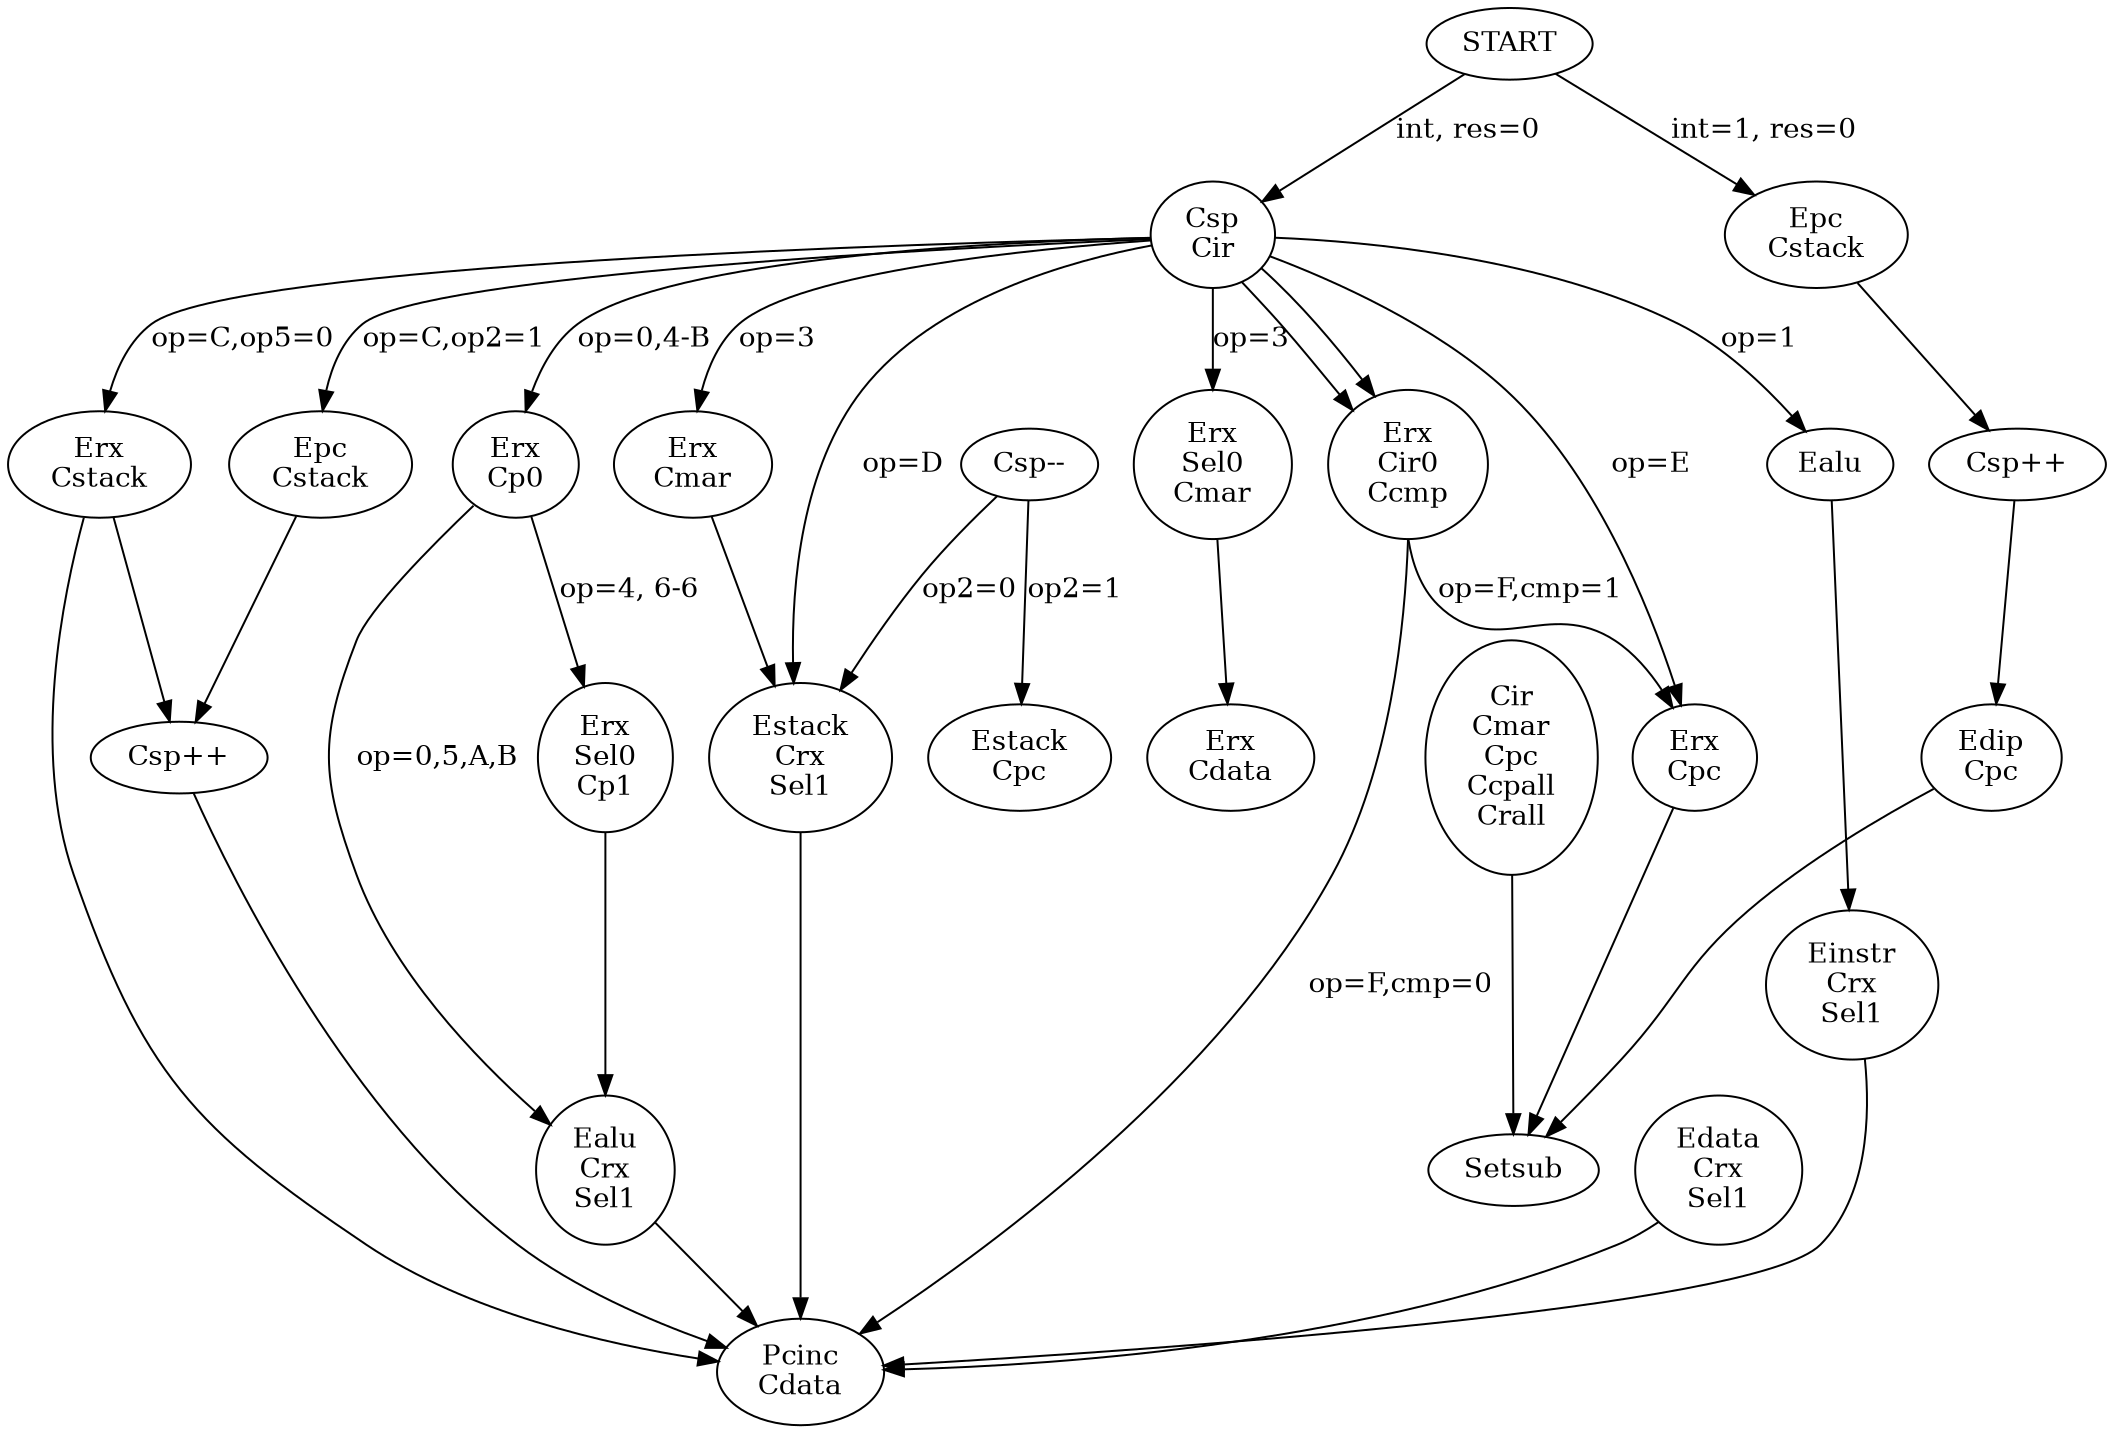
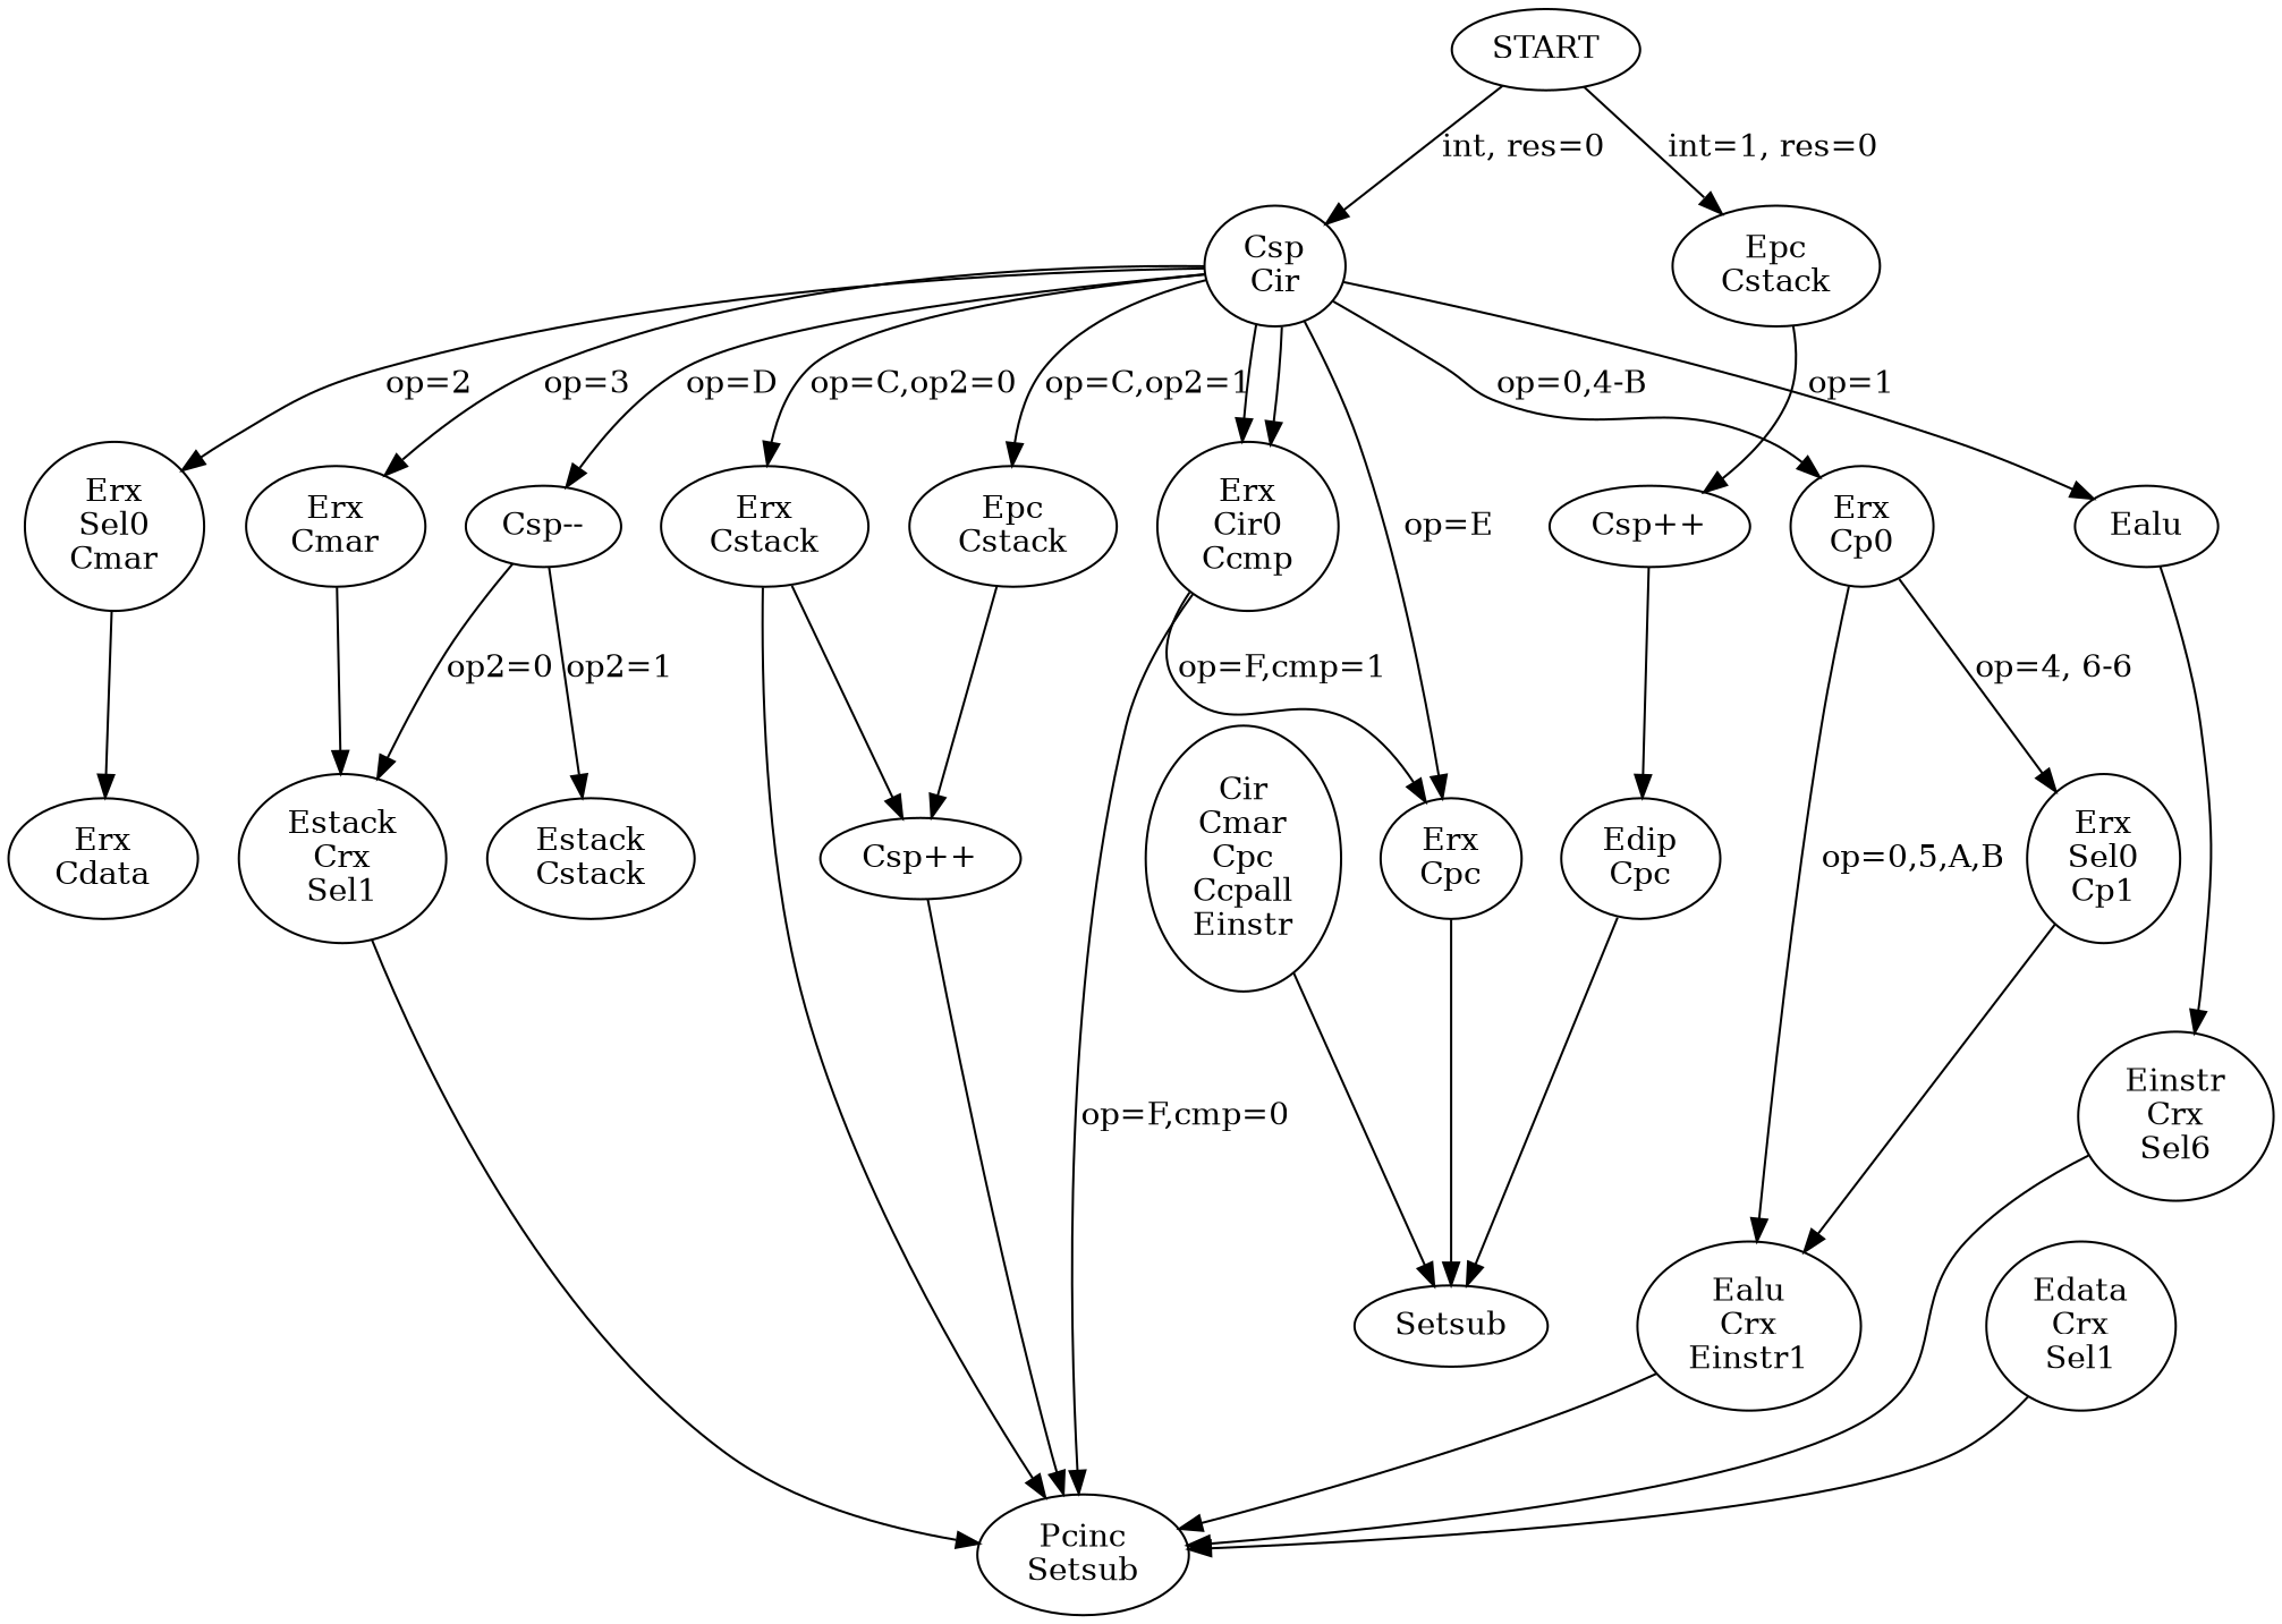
  digraph {
    n1 [label="Csp\nCir"]
    n2 [label="Erx\nCp0"]
    n3 [label=Ealu]
    n4 [label="Erx\nSel0\nCmar"]
    n5 [label="Erx\nCmar"]
    n6 [label="Erx\nCstack"]
    n7 [label="Epc\nCstack"]
    n8 [label="Csp--"]
    n9 [label="Erx\nCpc"]
    n10 [label="Erx\nCir0\nCcmp"]
    START
    n12 [label="Epc\nCstack"]
    n13 [label="Csp++"]
-   n14 [label="Cir\nCmar\nCpc\nCcpall\nCrall"]
+   n14 [label="Cir\nCmar\nCpc\nCcpall\nEinstr"]
    n15 [label=Setsub]
-   n16 [label="Ealu\nCrx\nSel1"]
+   n16 [label="Ealu\nCrx\nEinstr1"]
    n17 [label="Erx\nSel0\nCp1"]
-   n18 [label="Einstr\nCrx\nSel1"]
+   n18 [label="Einstr\nCrx\nSel6"]
    n19 [label="Erx\nCdata"]
    n20 [label="Estack\nCrx\nSel1"]
-   n21 [label="Pcinc\nCdata"]
+   n21 [label="Pcinc\nSetsub"]
    n22 [label="Csp++"]
-   n23 [label="Estack\nCpc"]
+   n23 [label="Estack\nCstack"]
    n24 [label="Edip\nCpc"]
    n25 [label="Edata\nCrx\nSel1"]
    n1 -> n2 [label="op=0,4-B"]
    n1 -> n3 [label="op=1"]
-   n1 -> n4 [label="op=3"]
+   n1 -> n4 [label="op=2"]
    n1 -> n5 [label="op=3"]
-   n1 -> n6 [label="op=C,op5=0"]
+   n1 -> n6 [label="op=C,op2=0"]
    n1 -> n7 [label="op=C,op2=1"]
-   n1 -> n20 [label="op=D"]
+   n1 -> n8 [label="op=D"]
    n1 -> n9 [label="op=E"]
    n1 -> n10
    n1 -> n10
    n2 -> n16 [label="op=0,5,A,B"]
    n2 -> n17 [label="op=4, 6-6"]
    n3 -> n18
    n4 -> n19
    n5 -> n20
    n6 -> n21
    n6 -> n22
    n7 -> n22
    n8 -> n20 [label="op2=0"]
    n8 -> n23 [label="op2=1"]
    n9 -> n15
    n10 -> n9 [label="op=F,cmp=1"]
    n10 -> n21 [label="op=F,cmp=0"]
    START -> n1 [label="int, res=0"]
    START -> n12 [label="int=1, res=0"]
    n12 -> n13
    n13 -> n24
    n14 -> n15
    n16 -> n21
    n17 -> n16
    n18 -> n21
    n20 -> n21
    n22 -> n21
    n24 -> n15
    n25 -> n21
  }
